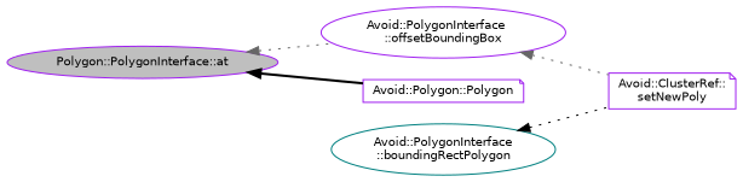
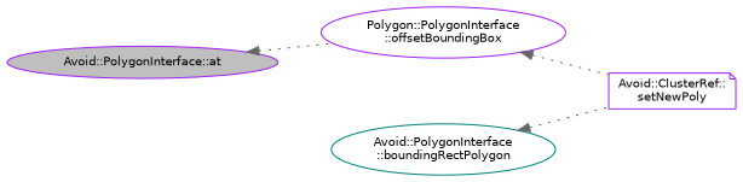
  digraph {
    rankdir=LR
    node [color=purple fillcolor=white fontname=Helvetica fontsize=10 shape=ellipse style=filled]
    edge [color=gray40 dir=back fontname=Helvetica fontsize=10 labelfontname=Helvetica labelfontsize=10 style=dotted]
-   n1 [fillcolor=grey75 fontcolor=black height=0.2 label="Polygon::PolygonInterface::at" width=0.4]
-   n2 [height=0.2 label="Avoid::PolygonInterface\l::offsetBoundingBox" width=0.4]
-   n3 [height=0.2 label="Avoid::Polygon::Polygon" shape=note width=0.4]
+   n1 [fillcolor=grey75 fontcolor=black height=0.2 label="Avoid::PolygonInterface::at" width=0.4]
+   n2 [height=0.2 label="Polygon::PolygonInterface\l::offsetBoundingBox" width=0.4]
    n4 [height=0.2 label="Avoid::ClusterRef::\lsetNewPoly" shape=note width=0.4]
    n5 [color=teal height=0.2 label="Avoid::PolygonInterface\l::boundingRectPolygon" width=0.4]
    n1 -> n2
-   n1 -> n3 [color=black style=bold]
    n2 -> n4
-   n5 -> n4 [color=black]
+   n5 -> n4
  }
